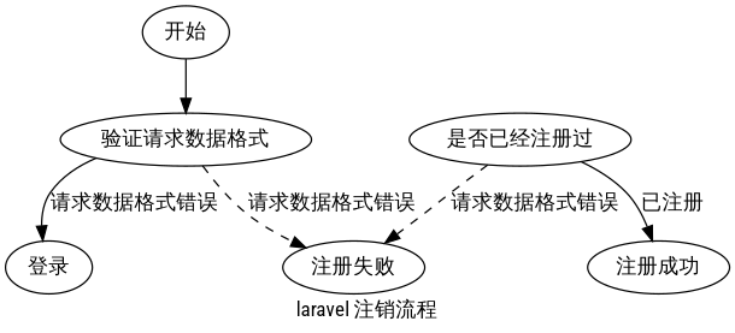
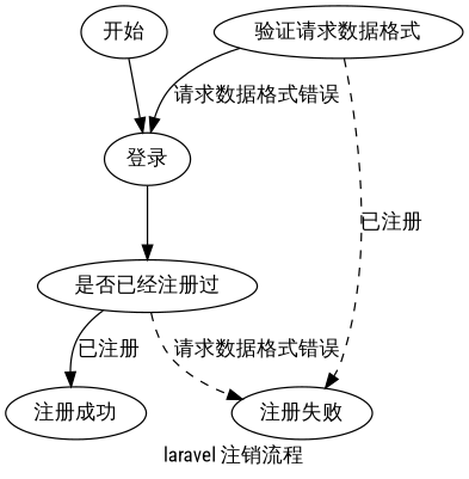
  digraph {
    fontname="Roboto Condensed"
    label="laravel 注销流程"
    node [fontname="Roboto Condensed"]
    edge [fontname="Roboto Condensed"]
    n1 [label="开始"]
    n2 [label="验证请求数据格式"]
    n3 [label="登录"]
    n4 [label="注册失败"]
    n5 [label="是否已经注册过"]
    n6 [label="注册成功"]
-   n1 -> n2
+   n1 -> n3
    n2 -> n3 [label="请求数据格式错误"]
-   n2 -> n4 [label="请求数据格式错误" style=dashed]
+   n2 -> n4 [label="已注册" style=dashed]
+   n3 -> n5
    n5 -> n4 [label="请求数据格式错误" style=dashed]
    n5 -> n6 [label="已注册"]
  }
